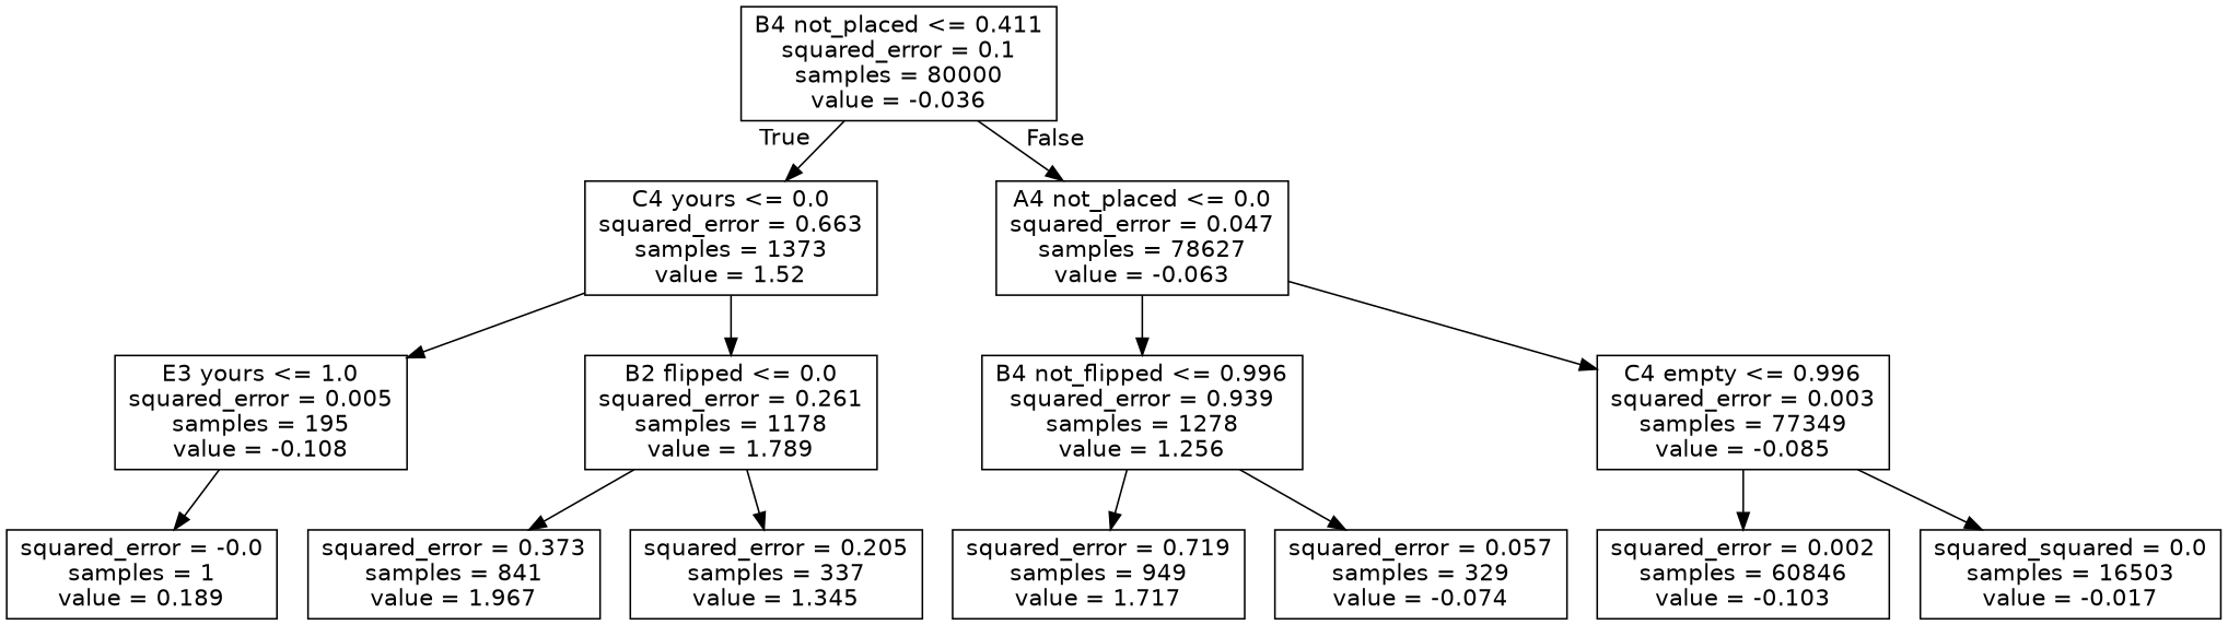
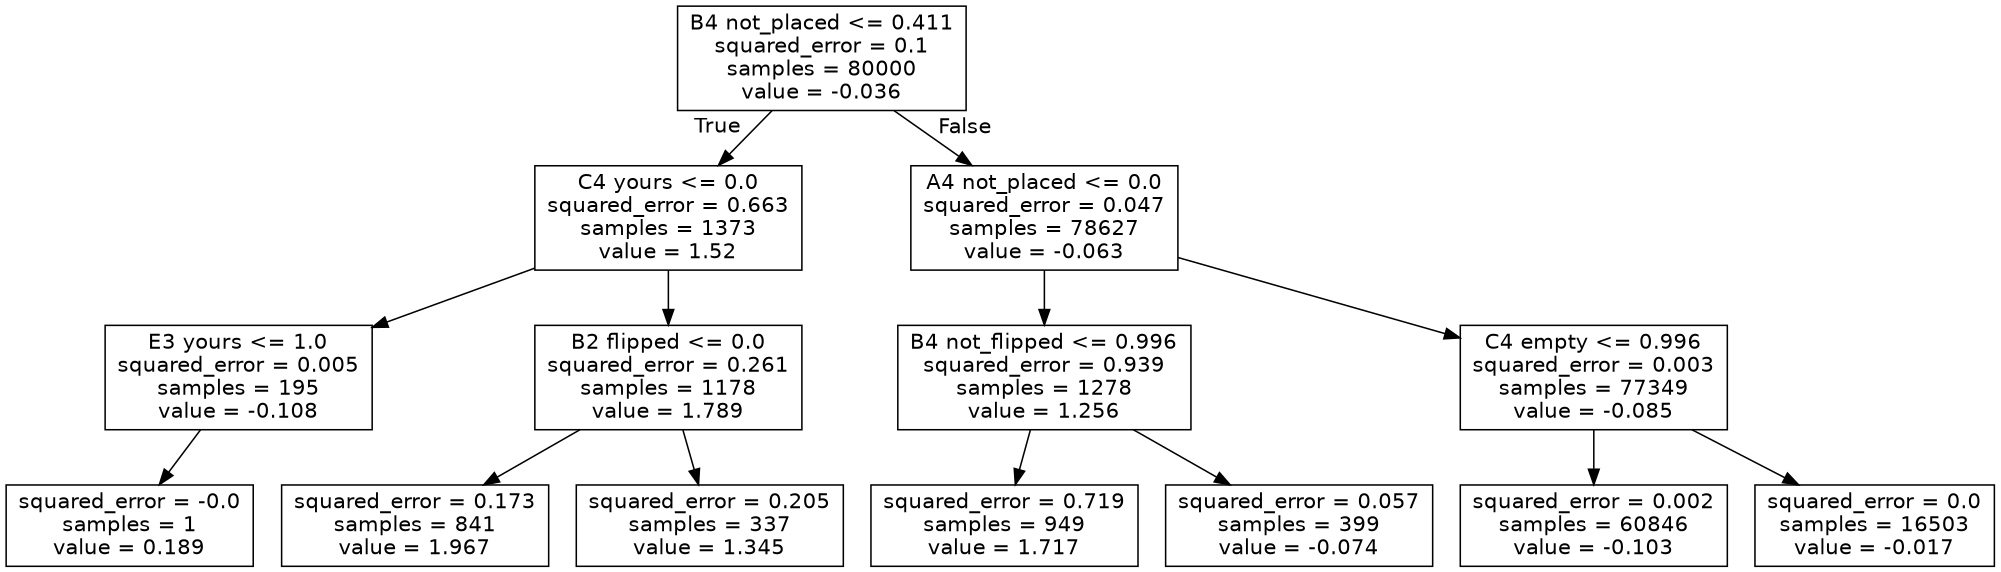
  digraph {
    node [fontname=helvetica shape=box]
    edge [fontname=helvetica]
    n1 [label="B4 not_placed <= 0.411\nsquared_error = 0.1\nsamples = 80000\nvalue = -0.036"]
    n2 [label="C4 yours <= 0.0\nsquared_error = 0.663\nsamples = 1373\nvalue = 1.52"]
    n3 [label="A4 not_placed <= 0.0\nsquared_error = 0.047\nsamples = 78627\nvalue = -0.063"]
    n4 [label="E3 yours <= 1.0\nsquared_error = 0.005\nsamples = 195\nvalue = -0.108"]
    n5 [label="B2 flipped <= 0.0\nsquared_error = 0.261\nsamples = 1178\nvalue = 1.789"]
    n6 [label="B4 not_flipped <= 0.996\nsquared_error = 0.939\nsamples = 1278\nvalue = 1.256"]
    n7 [label="C4 empty <= 0.996\nsquared_error = 0.003\nsamples = 77349\nvalue = -0.085"]
    n8 [label="squared_error = -0.0\nsamples = 1\nvalue = 0.189"]
-   n9 [label="squared_error = 0.373\nsamples = 841\nvalue = 1.967"]
+   n9 [label="squared_error = 0.173\nsamples = 841\nvalue = 1.967"]
    n10 [label="squared_error = 0.205\nsamples = 337\nvalue = 1.345"]
    n11 [label="squared_error = 0.719\nsamples = 949\nvalue = 1.717"]
-   n12 [label="squared_error = 0.057\nsamples = 329\nvalue = -0.074"]
+   n12 [label="squared_error = 0.057\nsamples = 399\nvalue = -0.074"]
    n13 [label="squared_error = 0.002\nsamples = 60846\nvalue = -0.103"]
-   n14 [label="squared_squared = 0.0\nsamples = 16503\nvalue = -0.017"]
+   n14 [label="squared_error = 0.0\nsamples = 16503\nvalue = -0.017"]
    n1 -> n2 [headlabel=True labelangle=45 labeldistance=2.5]
    n1 -> n3 [headlabel=False labelangle=-45 labeldistance=2.5]
    n2 -> n4
    n2 -> n5
    n3 -> n6
    n3 -> n7
    n4 -> n8
    n5 -> n9
    n5 -> n10
    n6 -> n11
    n6 -> n12
    n7 -> n13
    n7 -> n14
  }
